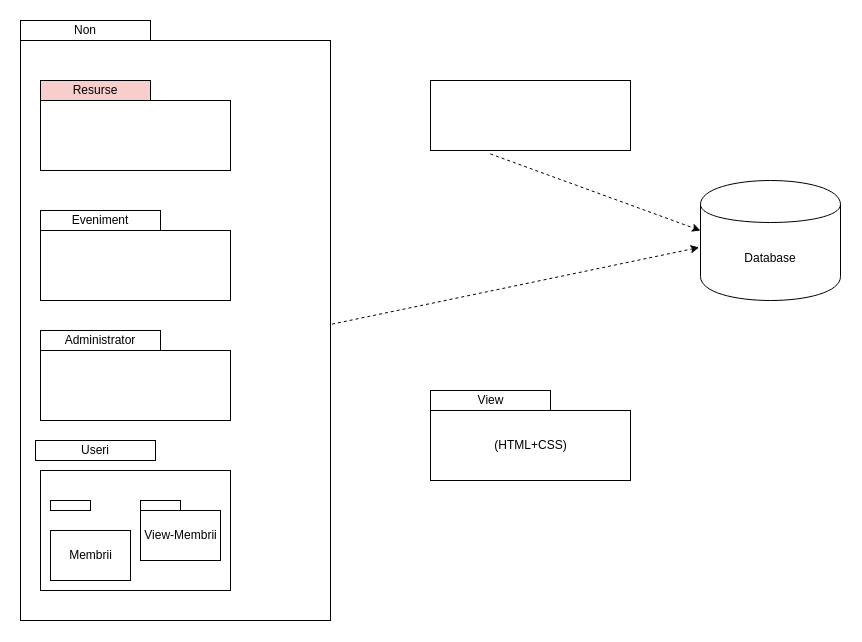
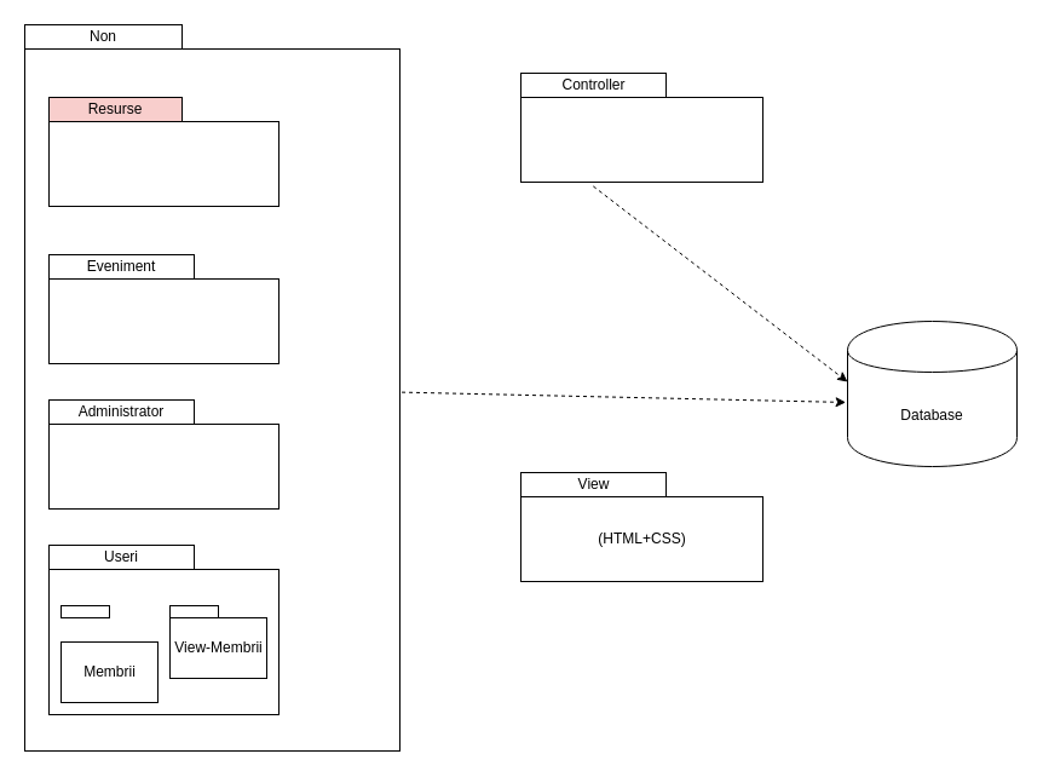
  <mxCell id="0" />
  <mxCell id="1" parent="0" />
  <mxCell id="2" value="Non" style="rounded=0;whiteSpace=wrap;html=1;" vertex="1" parent="1"><mxGeometry x="20" y="20" width="130" height="20" as="geometry" /></mxCell>
  <mxCell id="3" value="Resurse" style="rounded=0;whiteSpace=wrap;html=1;fillColor=#f8cecc;" vertex="1" parent="1"><mxGeometry x="40" y="80" width="110" height="20" as="geometry" /></mxCell>
  <mxCell id="4" value="Eveniment" style="rounded=0;whiteSpace=wrap;html=1;" vertex="1" parent="1"><mxGeometry x="40" y="210" width="120" height="20" as="geometry" /></mxCell>
  <mxCell id="5" value="Administrator" style="rounded=0;whiteSpace=wrap;html=1;" vertex="1" parent="1"><mxGeometry x="40" y="330" width="120" height="20" as="geometry" /></mxCell>
- <mxCell id="6" value="Useri" style="rounded=0;whiteSpace=wrap;html=1;" vertex="1" parent="1"><mxGeometry x="35" y="440" width="120" height="20" as="geometry" /></mxCell>
+ <mxCell id="6" value="Useri" style="rounded=0;whiteSpace=wrap;html=1;" vertex="1" parent="1"><mxGeometry x="40" y="450" width="120" height="20" as="geometry" /></mxCell>
  <mxCell id="7" value="" style="html=1;dashed=0;whitespace=wrap;" vertex="1" parent="1"><mxGeometry x="40" y="100" width="190" height="70" as="geometry" /></mxCell>
  <mxCell id="8" value="" style="html=1;dashed=0;whitespace=wrap;" vertex="1" parent="1"><mxGeometry x="40" y="230" width="190" height="70" as="geometry" /></mxCell>
  <mxCell id="9" value="" style="html=1;dashed=0;whitespace=wrap;" vertex="1" parent="1"><mxGeometry x="40" y="350" width="190" height="70" as="geometry" /></mxCell>
  <mxCell id="10" value="" style="html=1;dashed=0;whitespace=wrap;" vertex="1" parent="1"><mxGeometry x="40" y="470" width="190" height="120" as="geometry" /></mxCell>
  <mxCell id="11" value="Membrii" style="html=1;dashed=0;whitespace=wrap;" vertex="1" parent="1"><mxGeometry x="50" y="530" width="80" height="50" as="geometry" /></mxCell>
  <mxCell id="12" value="View-Membrii" style="html=1;dashed=0;whitespace=wrap;" vertex="1" parent="1"><mxGeometry x="140" y="510" width="80" height="50" as="geometry" /></mxCell>
  <mxCell id="13" value="" style="html=1;dashed=0;whitespace=wrap;" vertex="1" parent="1"><mxGeometry x="50" y="500" width="40" height="10" as="geometry" /></mxCell>
  <mxCell id="14" value="" style="html=1;dashed=0;whitespace=wrap;" vertex="1" parent="1"><mxGeometry x="140" y="500" width="40" height="10" as="geometry" /></mxCell>
  <mxCell id="15" value="" style="html=1;dashed=0;whitespace=wrap;fillColor=none;" vertex="1" parent="1"><mxGeometry x="20" y="40" width="310" height="580" as="geometry" /></mxCell>
  <mxCell id="16" value="" style="html=1;dashed=0;whitespace=wrap;fillColor=none;" vertex="1" parent="1"><mxGeometry x="430" y="80" width="200" height="70" as="geometry" /></mxCell>
+ <mxCell id="17" value="Controller" style="html=1;dashed=0;whitespace=wrap;fillColor=none;" vertex="1" parent="1"><mxGeometry x="430" y="60" width="120" height="20" as="geometry" /></mxCell>
  <mxCell id="18" value="(HTML+CSS)" style="html=1;dashed=0;whitespace=wrap;fillColor=none;" vertex="1" parent="1"><mxGeometry x="430" y="410" width="200" height="70" as="geometry" /></mxCell>
  <mxCell id="19" value="View" style="html=1;dashed=0;whitespace=wrap;fillColor=none;" vertex="1" parent="1"><mxGeometry x="430" y="390" width="120" height="20" as="geometry" /></mxCell>
- <mxCell id="20" value="Database" style="shape=cylinder;whiteSpace=wrap;html=1;boundedLbl=1;backgroundOutline=1;fillColor=none;" vertex="1" parent="1"><mxGeometry x="700" y="180" width="140" height="120" as="geometry" /></mxCell>
+ <mxCell id="20" value="Database" style="shape=cylinder;whiteSpace=wrap;html=1;boundedLbl=1;backgroundOutline=1;fillColor=none;" vertex="1" parent="1"><mxGeometry x="700" y="265" width="140" height="120" as="geometry" /></mxCell>
  <mxCell id="21" value="" style="endArrow=classic;html=1;dashed=1;exitX=1.005;exitY=0.489;exitDx=0;exitDy=0;exitPerimeter=0;entryX=-0.01;entryY=0.558;entryDx=0;entryDy=0;entryPerimeter=0;" edge="1" parent="1" source="15" target="20"><mxGeometry width="50" height="50" relative="1" as="geometry"><mxPoint x="400" y="340" as="sourcePoint" /><mxPoint x="450" y="290" as="targetPoint" /></mxGeometry></mxCell>
  <mxCell id="22" value="" style="endArrow=classic;html=1;dashed=1;exitX=0.299;exitY=1.049;exitDx=0;exitDy=0;entryX=0;entryY=0.417;entryDx=0;entryDy=0;entryPerimeter=0;exitPerimeter=0;" edge="1" parent="1" source="16" target="20"><mxGeometry width="50" height="50" relative="1" as="geometry"><mxPoint x="590" y="420" as="sourcePoint" /><mxPoint x="710.98" y="292.24" as="targetPoint" /></mxGeometry></mxCell>
